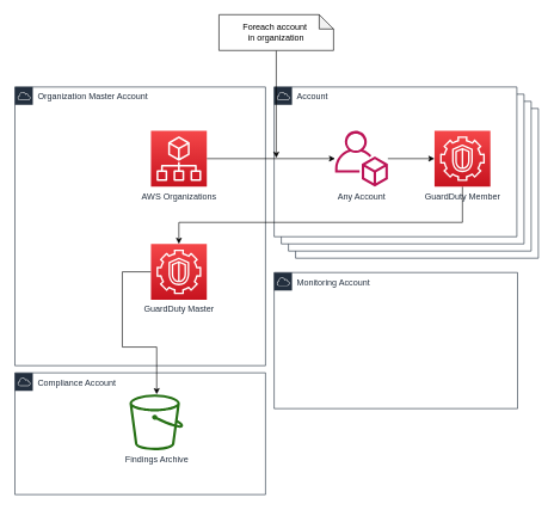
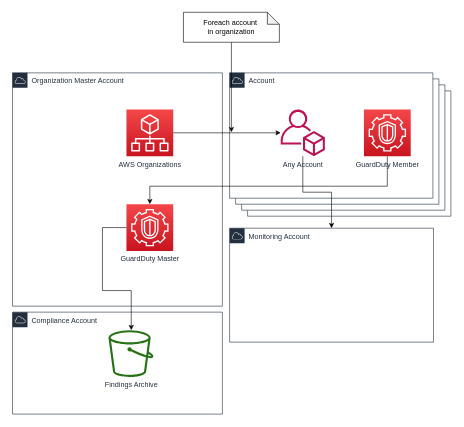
  <mxCell id="0" />
  <mxCell id="1" parent="0" />
  <mxCell id="2" value="Compliance Account" style="points=[[0,0],[0.25,0],[0.5,0],[0.75,0],[1,0],[1,0.25],[1,0.5],[1,0.75],[1,1],[0.75,1],[0.5,1],[0.25,1],[0,1],[0,0.75],[0,0.5],[0,0.25]];outlineConnect=0;gradientColor=none;html=1;whiteSpace=wrap;fontSize=12;fontStyle=0;shape=mxgraph.aws4.group;grIcon=mxgraph.aws4.group_aws_cloud;strokeColor=#232F3E;fillColor=#ffffff;verticalAlign=top;align=left;spacingLeft=30;fontColor=#232F3E;dashed=0;" vertex="1" parent="1"><mxGeometry x="20" y="520" width="350" height="170" as="geometry" /></mxCell>
  <mxCell id="3" value="Organization Master Account&amp;nbsp;" style="points=[[0,0],[0.25,0],[0.5,0],[0.75,0],[1,0],[1,0.25],[1,0.5],[1,0.75],[1,1],[0.75,1],[0.5,1],[0.25,1],[0,1],[0,0.75],[0,0.5],[0,0.25]];outlineConnect=0;gradientColor=none;html=1;whiteSpace=wrap;fontSize=12;fontStyle=0;shape=mxgraph.aws4.group;grIcon=mxgraph.aws4.group_aws_cloud;strokeColor=#232F3E;fillColor=#ffffff;verticalAlign=top;align=left;spacingLeft=30;fontColor=#232F3E;dashed=0;" parent="1" vertex="1"><mxGeometry x="20" y="121" width="350" height="389" as="geometry" /></mxCell>
  <mxCell id="4" style="edgeStyle=orthogonalEdgeStyle;rounded=0;orthogonalLoop=1;jettySize=auto;html=1;fontColor=#232F3E;" parent="1" source="5" target="15" edge="1"><mxGeometry relative="1" as="geometry"><Array as="points"><mxPoint x="170" y="379" /><mxPoint x="170" y="484" /><mxPoint x="218" y="484" /></Array></mxGeometry></mxCell>
  <mxCell id="5" value="GuardDuty Master" style="outlineConnect=0;fontColor=#232F3E;gradientColor=#F54749;gradientDirection=north;fillColor=#C7131F;strokeColor=#ffffff;dashed=0;verticalLabelPosition=bottom;verticalAlign=top;align=center;html=1;fontSize=12;fontStyle=0;aspect=fixed;shape=mxgraph.aws4.resourceIcon;resIcon=mxgraph.aws4.guardduty;" parent="1" vertex="1"><mxGeometry x="210" y="340" width="78" height="78" as="geometry" /></mxCell>
  <mxCell id="6" value="Account" style="points=[[0,0],[0.25,0],[0.5,0],[0.75,0],[1,0],[1,0.25],[1,0.5],[1,0.75],[1,1],[0.75,1],[0.5,1],[0.25,1],[0,1],[0,0.75],[0,0.5],[0,0.25]];outlineConnect=0;gradientColor=none;html=1;whiteSpace=wrap;fontSize=12;fontStyle=0;shape=mxgraph.aws4.group;grIcon=mxgraph.aws4.group_aws_cloud;strokeColor=#232F3E;fillColor=#ffffff;verticalAlign=top;align=left;spacingLeft=30;fontColor=#232F3E;dashed=0;" parent="1" vertex="1"><mxGeometry x="412" y="151" width="339" height="209" as="geometry" /></mxCell>
  <mxCell id="7" value="Account" style="points=[[0,0],[0.25,0],[0.5,0],[0.75,0],[1,0],[1,0.25],[1,0.5],[1,0.75],[1,1],[0.75,1],[0.5,1],[0.25,1],[0,1],[0,0.75],[0,0.5],[0,0.25]];outlineConnect=0;gradientColor=none;html=1;whiteSpace=wrap;fontSize=12;fontStyle=0;shape=mxgraph.aws4.group;grIcon=mxgraph.aws4.group_aws_cloud;strokeColor=#232F3E;fillColor=#ffffff;verticalAlign=top;align=left;spacingLeft=30;fontColor=#232F3E;dashed=0;" parent="1" vertex="1"><mxGeometry x="402" y="141" width="339" height="209" as="geometry" /></mxCell>
  <mxCell id="8" value="Account" style="points=[[0,0],[0.25,0],[0.5,0],[0.75,0],[1,0],[1,0.25],[1,0.5],[1,0.75],[1,1],[0.75,1],[0.5,1],[0.25,1],[0,1],[0,0.75],[0,0.5],[0,0.25]];outlineConnect=0;gradientColor=none;html=1;whiteSpace=wrap;fontSize=12;fontStyle=0;shape=mxgraph.aws4.group;grIcon=mxgraph.aws4.group_aws_cloud;strokeColor=#232F3E;fillColor=#ffffff;verticalAlign=top;align=left;spacingLeft=30;fontColor=#232F3E;dashed=0;" parent="1" vertex="1"><mxGeometry x="392" y="131" width="339" height="209" as="geometry" /></mxCell>
  <mxCell id="9" value="Account" style="points=[[0,0],[0.25,0],[0.5,0],[0.75,0],[1,0],[1,0.25],[1,0.5],[1,0.75],[1,1],[0.75,1],[0.5,1],[0.25,1],[0,1],[0,0.75],[0,0.5],[0,0.25]];outlineConnect=0;gradientColor=none;html=1;whiteSpace=wrap;fontSize=12;fontStyle=0;shape=mxgraph.aws4.group;grIcon=mxgraph.aws4.group_aws_cloud;strokeColor=#232F3E;fillColor=#ffffff;verticalAlign=top;align=left;spacingLeft=30;fontColor=#232F3E;dashed=0;" parent="1" vertex="1"><mxGeometry x="382" y="121" width="339" height="209" as="geometry" /></mxCell>
  <mxCell id="10" style="edgeStyle=orthogonalEdgeStyle;rounded=0;orthogonalLoop=1;jettySize=auto;html=1;" parent="1" source="11" edge="1"><mxGeometry relative="1" as="geometry"><mxPoint x="385" y="220" as="targetPoint" /></mxGeometry></mxCell>
  <mxCell id="11" value="Foreach account&amp;nbsp;&lt;br&gt;in organization" style="shape=note;whiteSpace=wrap;html=1;backgroundOutline=1;darkOpacity=0.05;strokeColor=#000000;fillColor=#FFFFFF;size=20;" parent="1" vertex="1"><mxGeometry x="305" y="20" width="160" height="50" as="geometry" /></mxCell>
  <mxCell id="12" style="edgeStyle=orthogonalEdgeStyle;rounded=0;orthogonalLoop=1;jettySize=auto;html=1;fontColor=#232F3E;" parent="1" source="13" target="5" edge="1"><mxGeometry relative="1" as="geometry"><Array as="points"><mxPoint x="645" y="310" /><mxPoint x="249" y="310" /></Array></mxGeometry></mxCell>
  <mxCell id="13" value="GuardDuty Member" style="outlineConnect=0;fontColor=#232F3E;gradientColor=#F54749;gradientDirection=north;fillColor=#C7131F;strokeColor=#ffffff;dashed=0;verticalLabelPosition=bottom;verticalAlign=top;align=center;html=1;fontSize=12;fontStyle=0;aspect=fixed;shape=mxgraph.aws4.resourceIcon;resIcon=mxgraph.aws4.guardduty;" parent="1" vertex="1"><mxGeometry x="606" y="182" width="78" height="78" as="geometry" /></mxCell>
  <mxCell id="14" value="Monitoring Account" style="points=[[0,0],[0.25,0],[0.5,0],[0.75,0],[1,0],[1,0.25],[1,0.5],[1,0.75],[1,1],[0.75,1],[0.5,1],[0.25,1],[0,1],[0,0.75],[0,0.5],[0,0.25]];outlineConnect=0;gradientColor=none;html=1;whiteSpace=wrap;fontSize=12;fontStyle=0;shape=mxgraph.aws4.group;grIcon=mxgraph.aws4.group_aws_cloud;strokeColor=#232F3E;fillColor=#ffffff;verticalAlign=top;align=left;spacingLeft=30;fontColor=#232F3E;dashed=0;" parent="1" vertex="1"><mxGeometry x="382" y="380" width="340" height="190" as="geometry" /></mxCell>
  <mxCell id="15" value="Findings Archive" style="outlineConnect=0;fontColor=#232F3E;gradientColor=none;fillColor=#277116;strokeColor=none;dashed=0;verticalLabelPosition=bottom;verticalAlign=top;align=center;html=1;fontSize=12;fontStyle=0;aspect=fixed;pointerEvents=1;shape=mxgraph.aws4.bucket;" parent="1" vertex="1"><mxGeometry x="180" y="550" width="75" height="78" as="geometry" /></mxCell>
  <mxCell id="16" style="edgeStyle=orthogonalEdgeStyle;rounded=0;orthogonalLoop=1;jettySize=auto;html=1;" parent="1" source="19" target="18" edge="1"><mxGeometry relative="1" as="geometry"><mxPoint x="318" y="216" as="sourcePoint" /></mxGeometry></mxCell>
- <mxCell id="17" style="edgeStyle=orthogonalEdgeStyle;rounded=0;orthogonalLoop=1;jettySize=auto;html=1;fontColor=#232F3E;" parent="1" source="18" target="13" edge="1"><mxGeometry relative="1" as="geometry" /></mxCell>
+ <mxCell id="17" style="edgeStyle=orthogonalEdgeStyle;rounded=0;orthogonalLoop=1;jettySize=auto;html=1;fontColor=#232F3E;" parent="1" source="18" target="14" edge="1"><mxGeometry relative="1" as="geometry" /></mxCell>
  <mxCell id="18" value="Any Account" style="outlineConnect=0;fontColor=#232F3E;gradientColor=none;fillColor=#BC1356;strokeColor=none;dashed=0;verticalLabelPosition=bottom;verticalAlign=top;align=center;html=1;fontSize=12;fontStyle=0;aspect=fixed;pointerEvents=1;shape=mxgraph.aws4.organizations_account;" parent="1" vertex="1"><mxGeometry x="467" y="182" width="74" height="78" as="geometry" /></mxCell>
  <mxCell id="19" value="AWS Organizations&lt;br&gt;" style="outlineConnect=0;fontColor=#232F3E;gradientColor=#F54749;gradientDirection=north;fillColor=#C7131F;strokeColor=#ffffff;dashed=0;verticalLabelPosition=bottom;verticalAlign=top;align=center;html=1;fontSize=12;fontStyle=0;aspect=fixed;shape=mxgraph.aws4.resourceIcon;resIcon=mxgraph.aws4.organizations;" parent="1" vertex="1"><mxGeometry x="210" y="182" width="78" height="78" as="geometry" /></mxCell>
